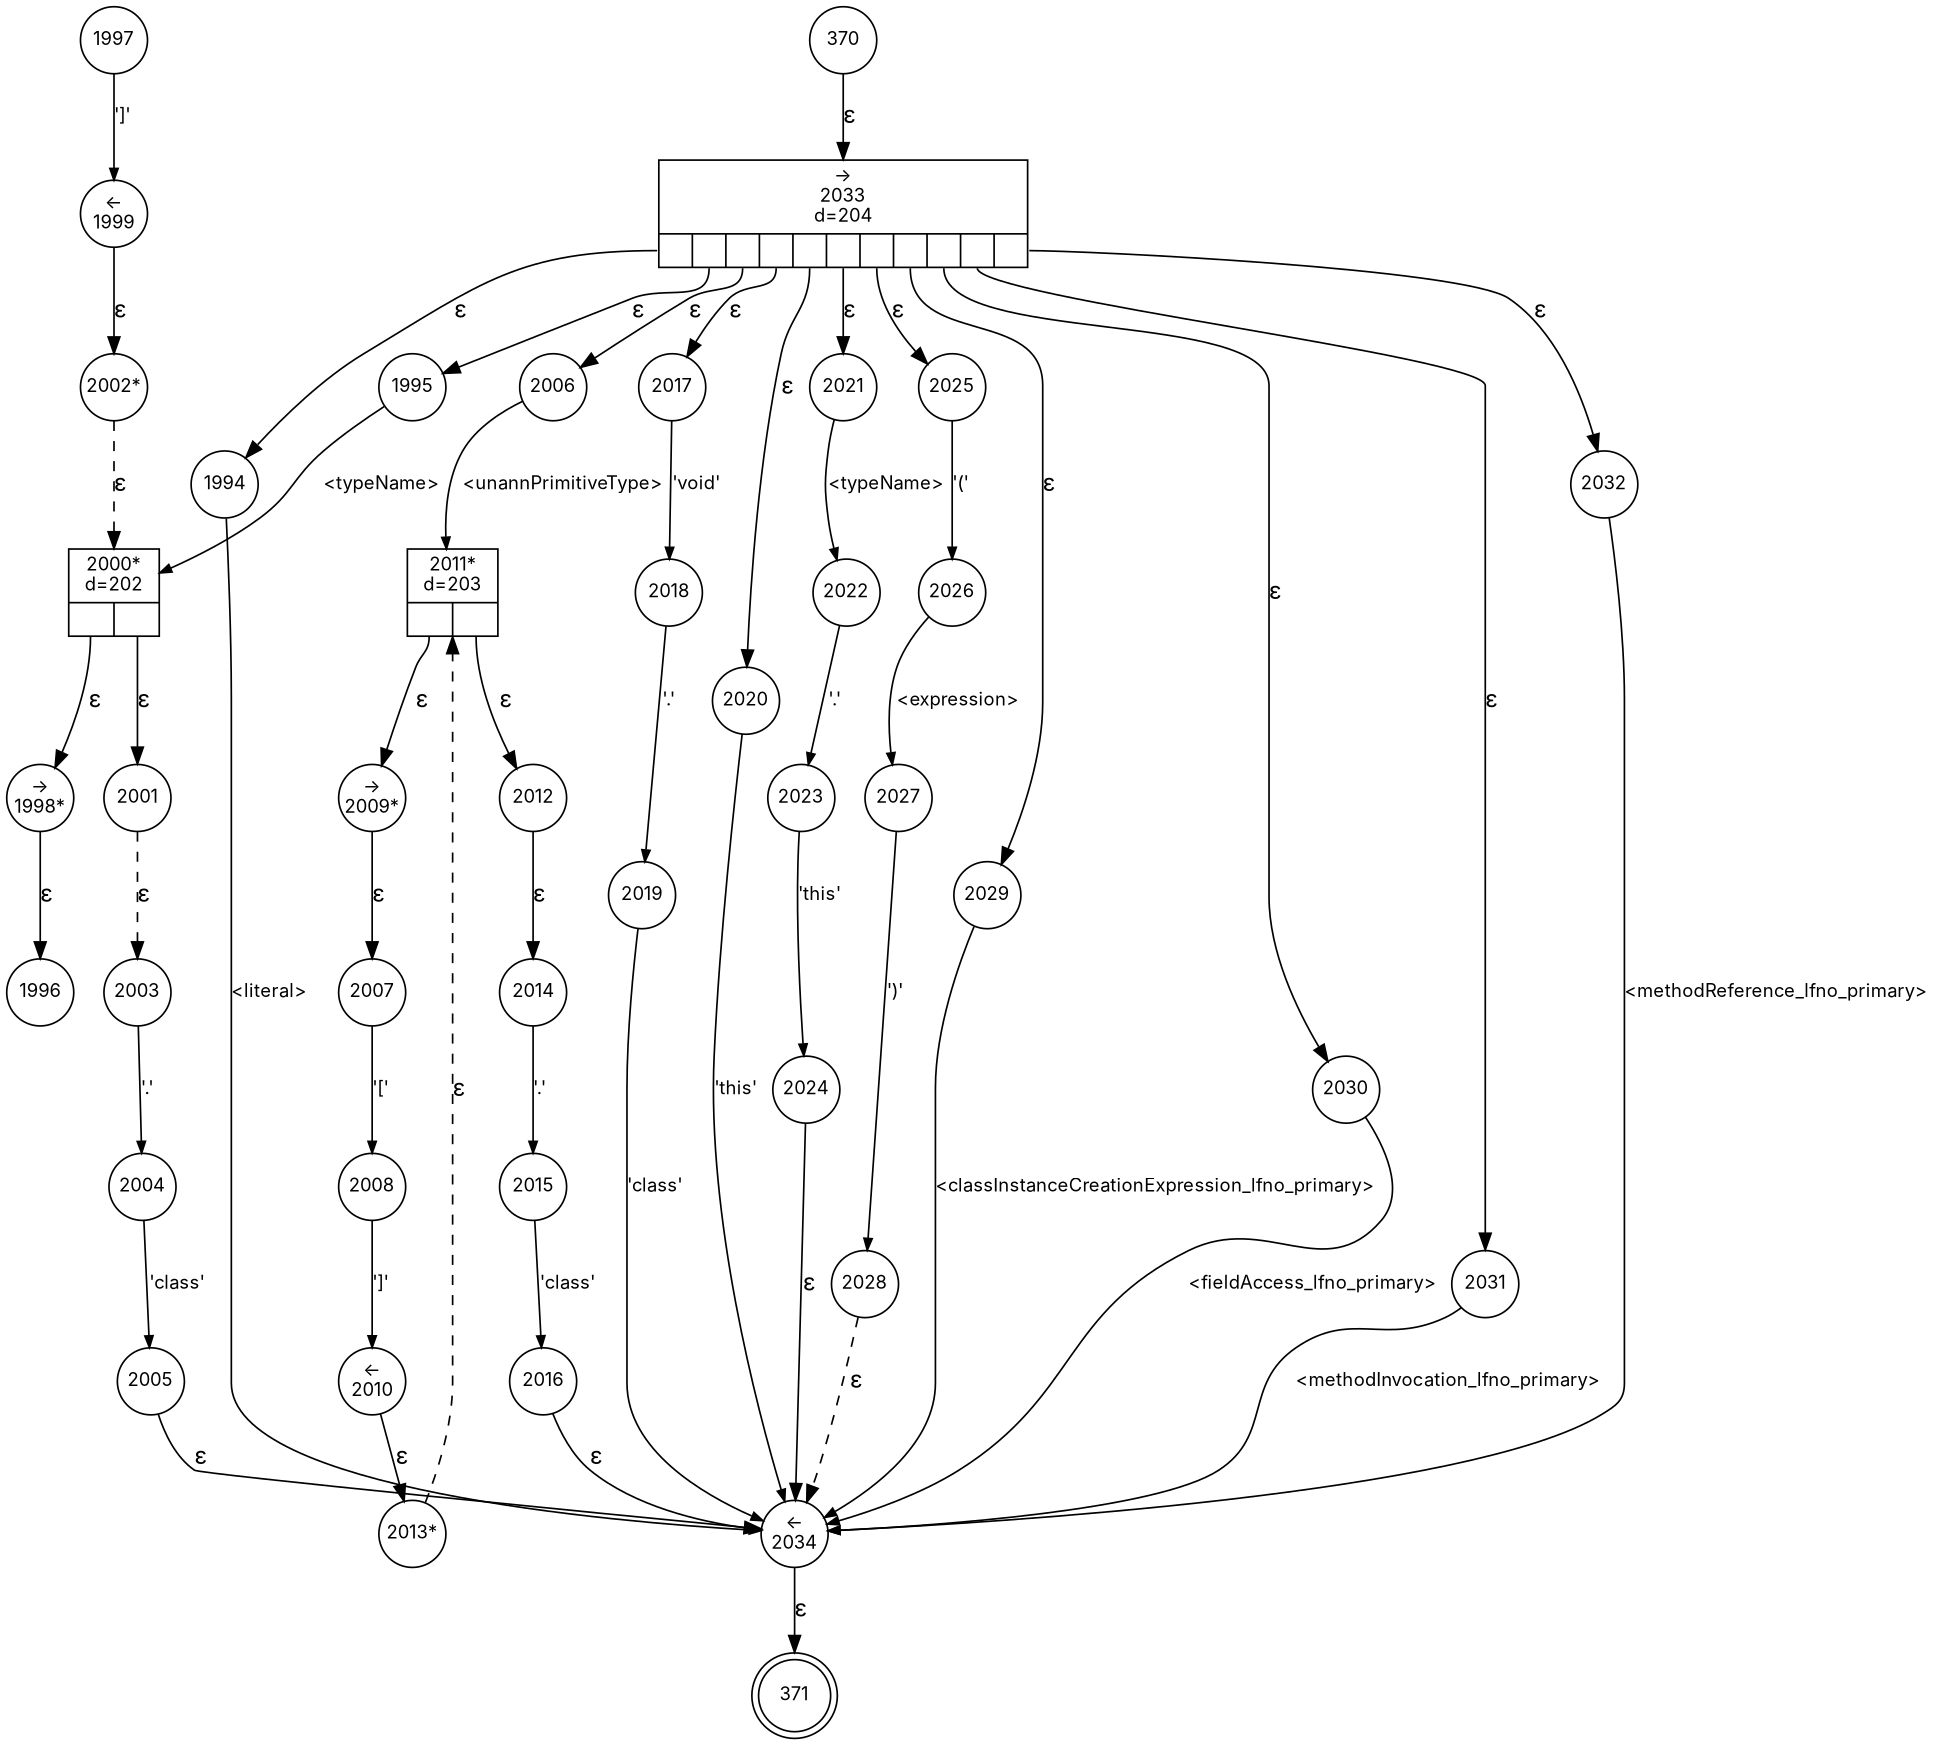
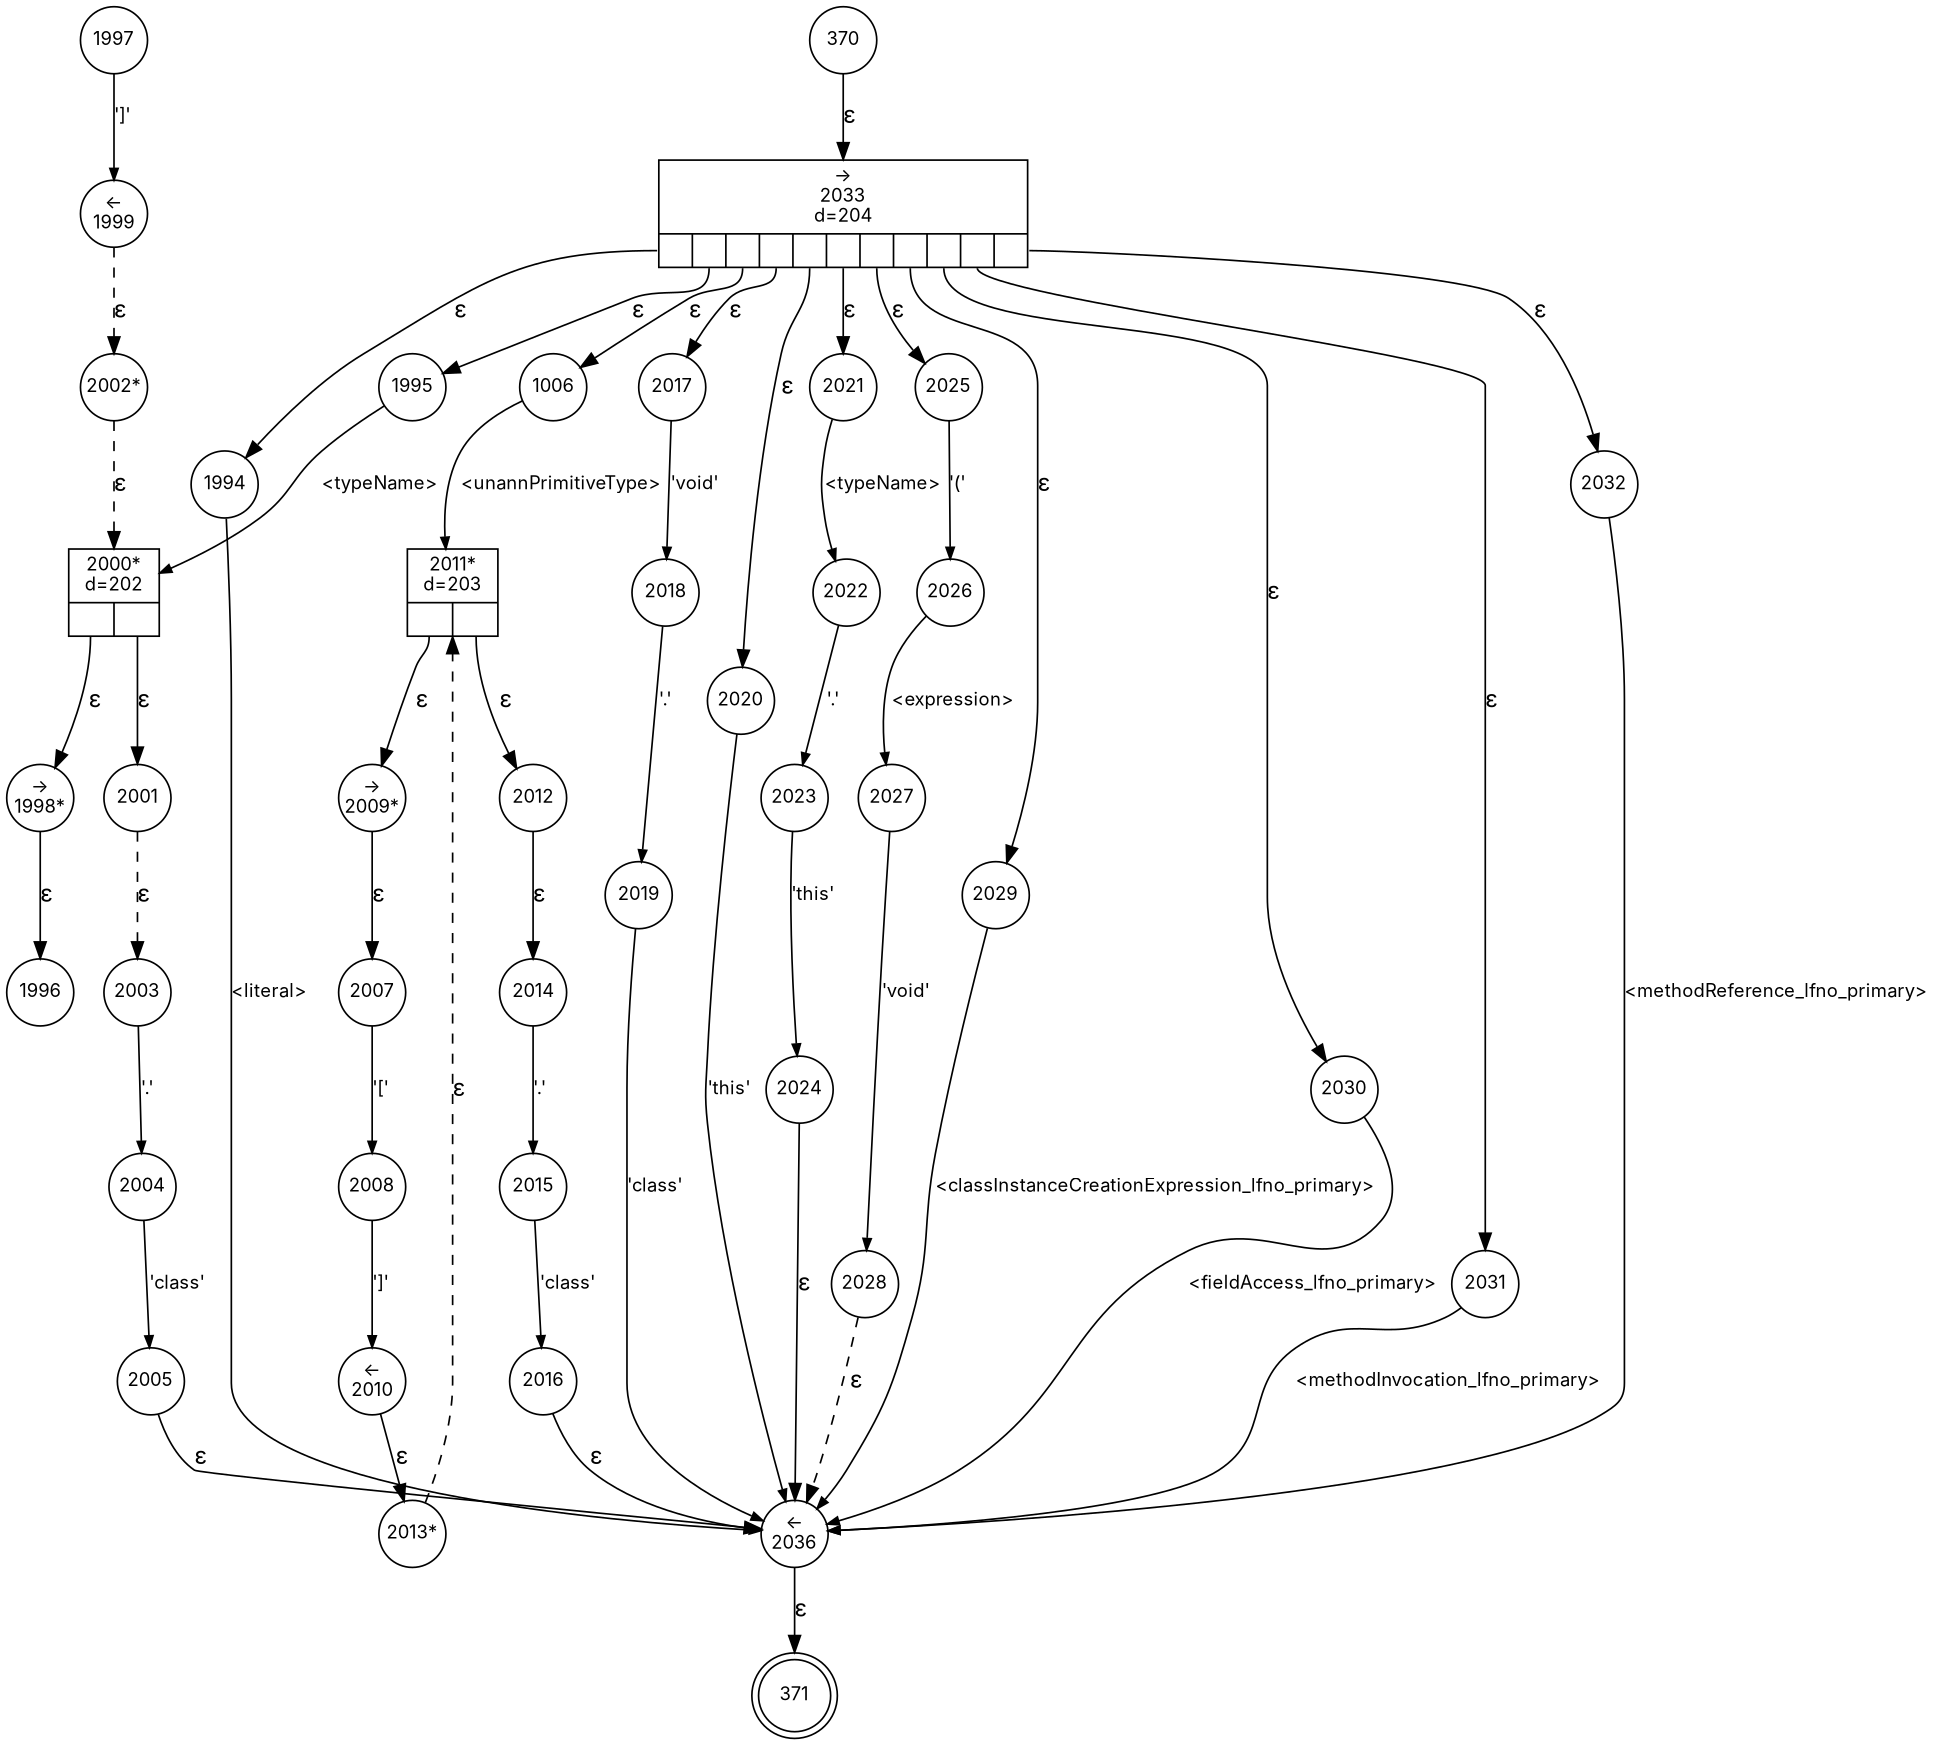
  digraph {
    fontname=Inter
    rankdir=TB
    node [fixedsize=true fontname=Inter fontsize=11 shape=circle peripheries=1]
    edge [fontname=Inter]
    n1 [label=371 shape=doublecircle width=.6 peripheries=""]
    n2 [label=1994 width=.55]
-   n3 [label="&larr;\n2034" width=.55]
+   n3 [label="&larr;\n2036" width=.55]
    n4 [label=1995 width=.55]
    n5 [fixedsize=false label="{2000*\nd=202|{<p0>|<p1>}}" shape=record]
    n6 [label="&rarr;\n1998*" width=.55]
    n7 [label=2001 width=.55]
    n8 [label=1996 width=.55]
    n9 [label=1997 width=.55]
    n10 [label="&larr;\n1999" width=.55]
    n11 [label="2002*" width=.55]
    n12 [label=2003 width=.55]
    n13 [label=2004 width=.55]
    n14 [label=2005 width=.55]
-   n15 [label=2006 width=.55]
+   n15 [label=1006 width=.55]
    n16 [fixedsize=false label="{2011*\nd=203|{<p0>|<p1>}}" shape=record]
    n17 [label="&rarr;\n2009*" width=.55]
    n18 [label=2012 width=.55]
    n19 [label=2007 width=.55]
    n20 [label=2008 width=.55]
    n21 [label="&larr;\n2010" width=.55]
    n22 [label="2013*" width=.55]
    n23 [label=2014 width=.55]
    n24 [label=2015 width=.55]
    n25 [label=2016 width=.55]
    n26 [label=2017 width=.55]
    n27 [label=2018 width=.55]
    n28 [label=2019 width=.55]
    n29 [label=2020 width=.55]
    n30 [label=2021 width=.55]
    n31 [label=2022 width=.55]
    n32 [label=2023 width=.55]
    n33 [label=2024 width=.55]
    n34 [label=2025 width=.55]
    n35 [label=2026 width=.55]
    n36 [label=2027 width=.55]
    n37 [label=2028 width=.55]
    n38 [label=2029 width=.55]
    n39 [label=2030 width=.55]
    n40 [label=2031 width=.55]
    n41 [label=2032 width=.55]
    n42 [fixedsize=false label="{&rarr;\n2033\nd=204|{<p0>|<p1>|<p2>|<p3>|<p4>|<p5>|<p6>|<p7>|<p8>|<p9>|<p10>}}" shape=record]
    n43 [label=370 width=.55]
    n2 -> n3 [arrowhead=normal arrowsize=.7 fontsize=11 label="<literal>"]
    n3 -> n1 [label="&epsilon;"]
    n4 -> n5 [arrowhead=normal arrowsize=.7 fontsize=11 label="<typeName>"]
    n5 -> n6 [label="&epsilon;" tailport=p0]
    n5 -> n7 [label="&epsilon;" tailport=p1]
    n6 -> n8 [label="&epsilon;"]
    n7 -> n12 [label="&epsilon;" style=dashed]
    n9 -> n10 [arrowhead=normal arrowsize=.7 fontsize=11 label="']'"]
-   n10 -> n11 [label="&epsilon;"]
+   n10 -> n11 [label="&epsilon;" style=dashed]
    n11 -> n5 [label="&epsilon;" style=dashed]
    n12 -> n13 [arrowhead=normal arrowsize=.7 fontsize=11 label="'.'"]
    n13 -> n14 [arrowhead=normal arrowsize=.7 fontsize=11 label="'class'"]
    n14 -> n3 [label="&epsilon;"]
    n15 -> n16 [arrowhead=normal arrowsize=.7 fontsize=11 label="<unannPrimitiveType>"]
    n16 -> n17 [label="&epsilon;" tailport=p0]
    n16 -> n18 [label="&epsilon;" tailport=p1]
    n17 -> n19 [label="&epsilon;"]
    n18 -> n23 [label="&epsilon;"]
    n19 -> n20 [arrowhead=normal arrowsize=.7 fontsize=11 label="'['"]
    n20 -> n21 [arrowhead=normal arrowsize=.7 fontsize=11 label="']'"]
    n21 -> n22 [label="&epsilon;"]
    n22 -> n16 [label="&epsilon;" style=dashed]
    n23 -> n24 [arrowhead=normal arrowsize=.7 fontsize=11 label="'.'"]
    n24 -> n25 [arrowhead=normal arrowsize=.7 fontsize=11 label="'class'"]
    n25 -> n3 [label="&epsilon;"]
    n26 -> n27 [arrowhead=normal arrowsize=.7 fontsize=11 label="'void'"]
    n27 -> n28 [arrowhead=normal arrowsize=.7 fontsize=11 label="'.'"]
    n28 -> n3 [arrowhead=normal arrowsize=.7 fontsize=11 label="'class'"]
    n29 -> n3 [arrowhead=normal arrowsize=.7 fontsize=11 label="'this'"]
    n30 -> n31 [arrowhead=normal arrowsize=.7 fontsize=11 label="<typeName>"]
    n31 -> n32 [arrowhead=normal arrowsize=.7 fontsize=11 label="'.'"]
    n32 -> n33 [arrowhead=normal arrowsize=.7 fontsize=11 label="'this'"]
    n33 -> n3 [label="&epsilon;"]
    n34 -> n35 [arrowhead=normal arrowsize=.7 fontsize=11 label="'('"]
    n35 -> n36 [arrowhead=normal arrowsize=.7 fontsize=11 label="<expression>"]
-   n36 -> n37 [arrowhead=normal arrowsize=.7 fontsize=11 label="')'"]
+   n36 -> n37 [arrowhead=normal arrowsize=.7 fontsize=11 label="'void'"]
    n37 -> n3 [label="&epsilon;" style=dashed]
    n38 -> n3 [arrowhead=normal arrowsize=.7 fontsize=11 label="<classInstanceCreationExpression_lfno_primary>"]
    n39 -> n3 [arrowhead=normal arrowsize=.7 fontsize=11 label="<fieldAccess_lfno_primary>"]
    n40 -> n3 [arrowhead=normal arrowsize=.7 fontsize=11 label="<methodInvocation_lfno_primary>"]
    n41 -> n3 [arrowhead=normal arrowsize=.7 fontsize=11 label="<methodReference_lfno_primary>"]
    n42 -> n2 [label="&epsilon;" tailport=p0]
    n42 -> n4 [label="&epsilon;" tailport=p1]
    n42 -> n15 [label="&epsilon;" tailport=p2]
    n42 -> n26 [label="&epsilon;" tailport=p3]
    n42 -> n29 [label="&epsilon;" tailport=p4]
    n42 -> n30 [label="&epsilon;" tailport=p5]
    n42 -> n34 [label="&epsilon;" tailport=p6]
    n42 -> n38 [label="&epsilon;" tailport=p7]
    n42 -> n39 [label="&epsilon;" tailport=p8]
    n42 -> n40 [label="&epsilon;" tailport=p9]
    n42 -> n41 [label="&epsilon;" tailport=p10]
    n43 -> n42 [label="&epsilon;"]
  }
